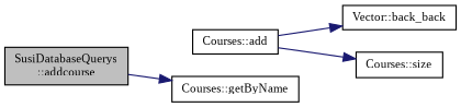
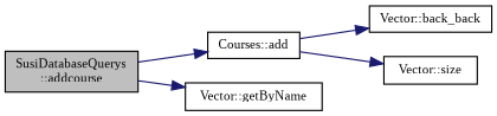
  digraph {
    fontname="Liberation Serif"
    rankdir=LR
    node [color=black fillcolor=white fontname="Liberation Serif" fontsize=10 shape=record style=filled]
    edge [color=midnightblue fontname="Liberation Serif" fontsize=10 labelfontname=Helvetica labelfontsize=10 style=solid]
    n1 [fillcolor=grey75 fontcolor=black height=0.2 label="SusiDatabaseQuerys\l::addcourse" width=0.4]
    n2 [height=0.2 label="Courses::add" width=0.4]
-   n3 [height=0.2 label="Courses::getByName" width=0.4]
+   n3 [height=0.2 label="Vector::getByName" width=0.4]
    n4 [height=0.2 label="Vector::back_back" width=0.4]
-   n5 [height=0.2 label="Courses::size" width=0.4]
+   n5 [height=0.2 label="Vector::size" width=0.4]
+   n1 -> n2
    n1 -> n3
    n2 -> n4
    n2 -> n5
  }
